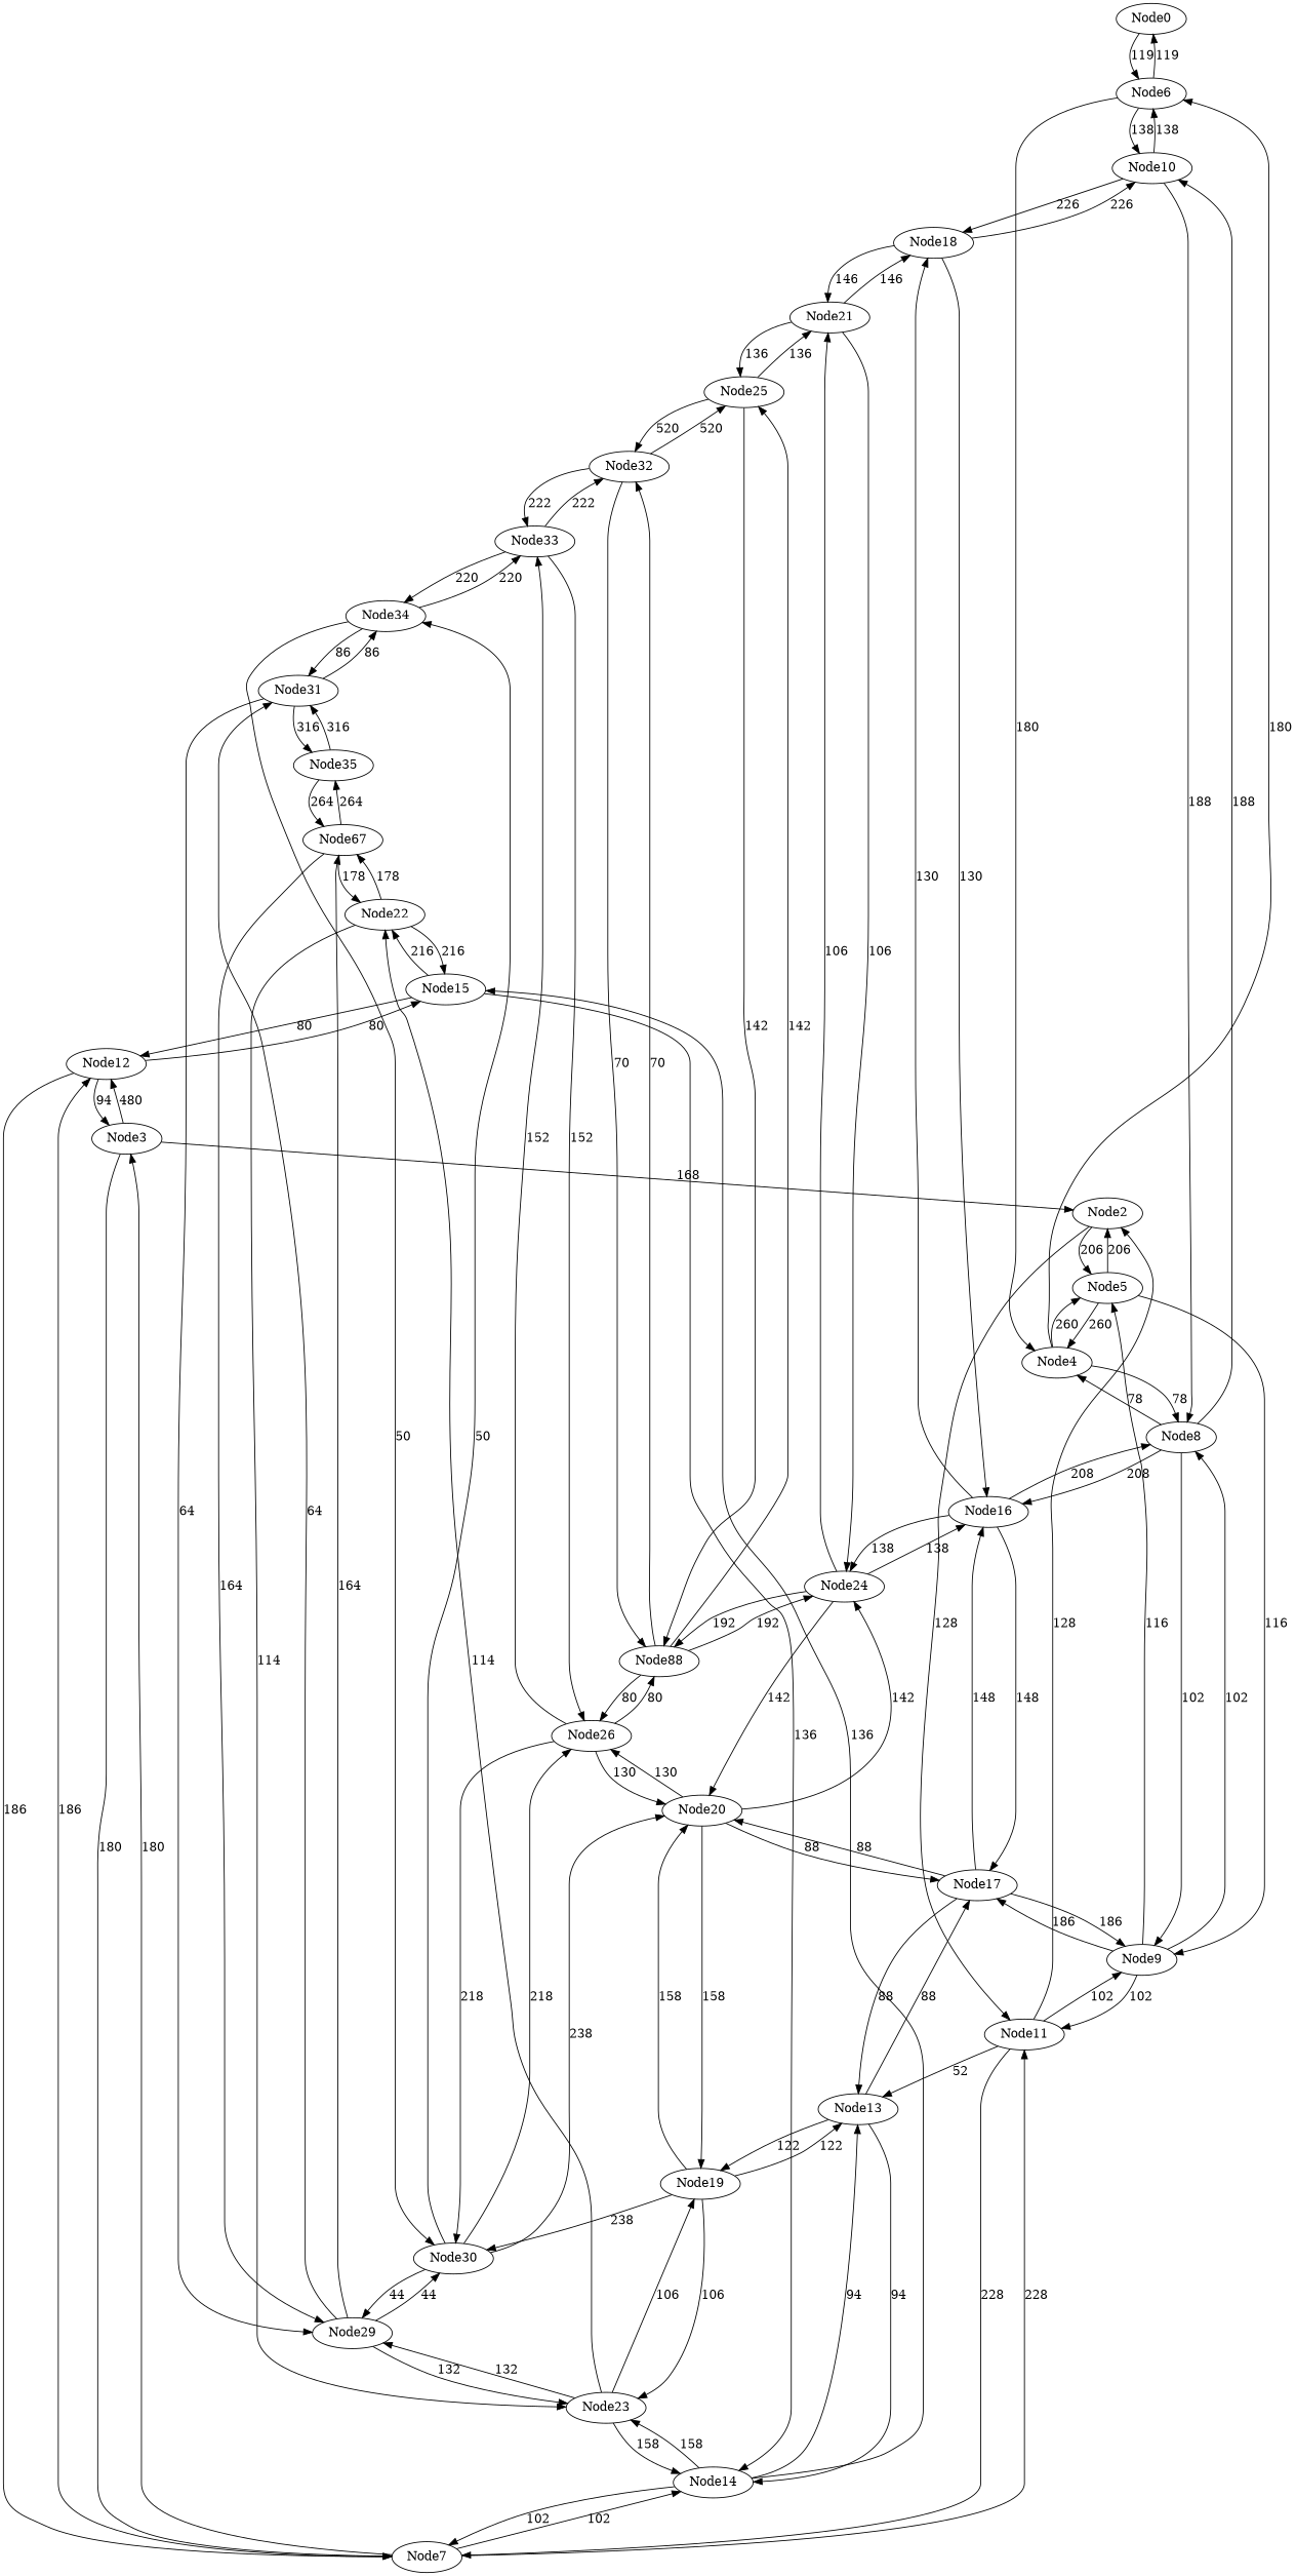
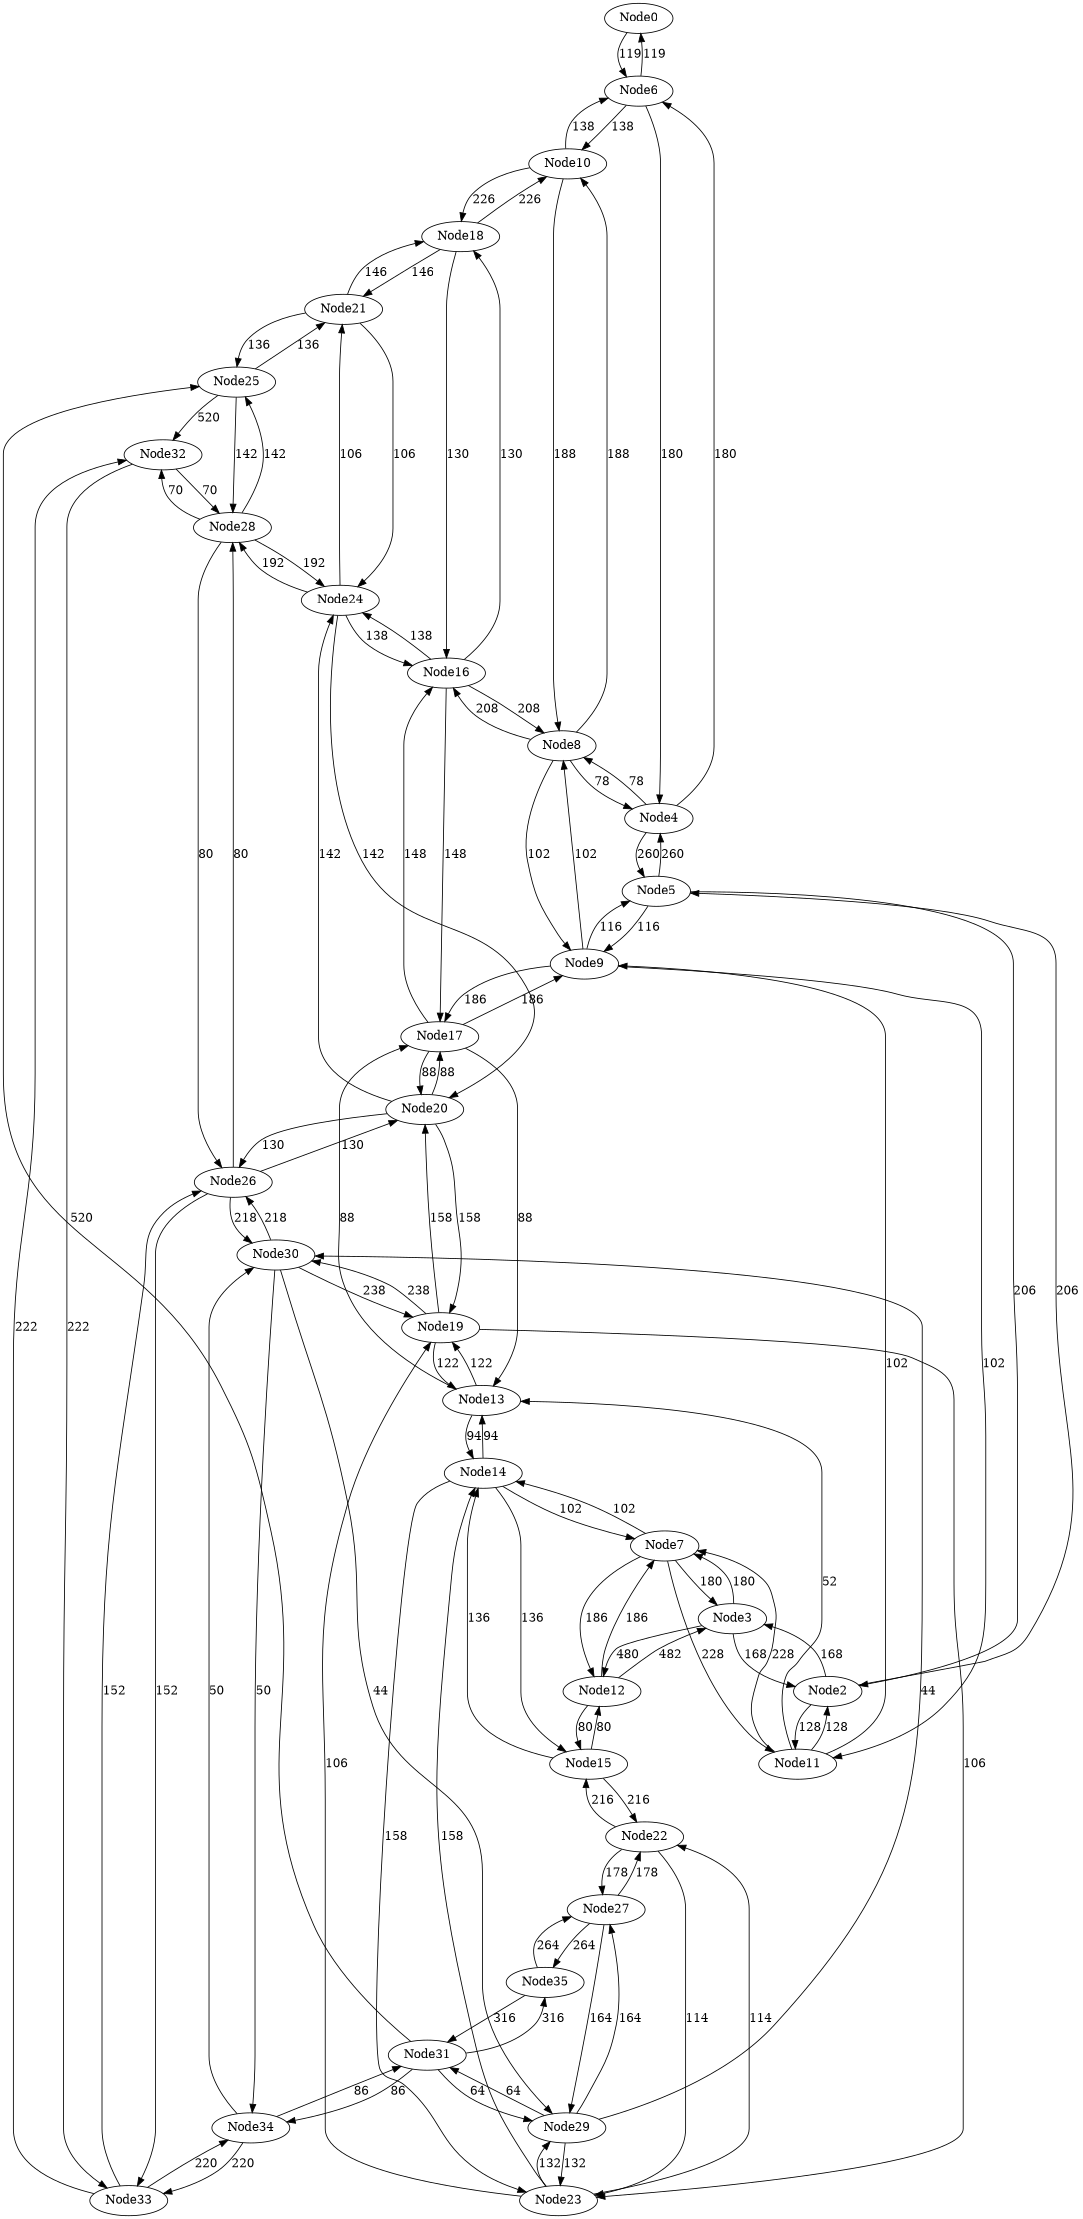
  digraph {
    Node0
    Node6
    Node4
    Node10
    Node5
    Node8
    Node18
    Node2
    Node9
    Node16
    Node21
    Node3
    Node11
    Node17
    Node24
    Node25
    Node12
    Node7
    Node13
    Node20
-   Node28 [label=Node88]
+   Node28
    Node32
    Node15
    Node14
    Node19
    Node26
    Node33
    Node22
    Node23
    Node30
    Node34
-   Node27 [label=Node67]
+   Node27
    Node29
    Node31
    Node35
    Node0 -> Node6 [label=119]
    Node6 -> Node0 [label=119]
    Node6 -> Node4 [label=180]
    Node6 -> Node10 [label=138]
    Node4 -> Node6 [label=180]
    Node4 -> Node5 [label=260]
    Node4 -> Node8 [label=78]
    Node10 -> Node6 [label=138]
    Node10 -> Node8 [label=188]
    Node10 -> Node18 [label=226]
    Node5 -> Node4 [label=260]
    Node5 -> Node2 [label=206]
    Node5 -> Node9 [label=116]
    Node8 -> Node4 [label=78]
    Node8 -> Node10 [label=188]
    Node8 -> Node9 [label=102]
    Node8 -> Node16 [label=208]
    Node18 -> Node10 [label=226]
    Node18 -> Node16 [label=130]
    Node18 -> Node21 [label=146]
    Node2 -> Node5 [label=206]
+   Node2 -> Node3 [label=168]
    Node2 -> Node11 [label=128]
    Node9 -> Node5 [label=116]
    Node9 -> Node8 [label=102]
    Node9 -> Node11 [label=102]
    Node9 -> Node17 [label=186]
    Node16 -> Node8 [label=208]
    Node16 -> Node18 [label=130]
    Node16 -> Node17 [label=148]
    Node16 -> Node24 [label=138]
    Node21 -> Node18 [label=146]
    Node21 -> Node24 [label=106]
    Node21 -> Node25 [label=136]
    Node3 -> Node2 [label=168]
    Node3 -> Node12 [label=480]
    Node3 -> Node7 [label=180]
    Node11 -> Node2 [label=128]
    Node11 -> Node9 [label=102]
    Node11 -> Node7 [label=228]
    Node11 -> Node13 [label=52]
    Node17 -> Node9 [label=186]
    Node17 -> Node16 [label=148]
    Node17 -> Node13 [label=88]
    Node17 -> Node20 [label=88]
    Node24 -> Node16 [label=138]
    Node24 -> Node21 [label=106]
    Node24 -> Node20 [label=142]
    Node24 -> Node28 [label=192]
    Node25 -> Node21 [label=136]
    Node25 -> Node28 [label=142]
    Node25 -> Node32 [label=520]
-   Node12 -> Node3 [label=94]
+   Node12 -> Node3 [label=482]
    Node12 -> Node7 [label=186]
    Node12 -> Node15 [label=80]
    Node7 -> Node3 [label=180]
    Node7 -> Node11 [label=228]
    Node7 -> Node12 [label=186]
    Node7 -> Node14 [label=102]
    Node13 -> Node17 [label=88]
    Node13 -> Node14 [label=94]
    Node13 -> Node19 [label=122]
    Node20 -> Node17 [label=88]
    Node20 -> Node24 [label=142]
    Node20 -> Node19 [label=158]
    Node20 -> Node26 [label=130]
    Node28 -> Node24 [label=192]
    Node28 -> Node25 [label=142]
    Node28 -> Node32 [label=70]
    Node28 -> Node26 [label=80]
-   Node32 -> Node25 [label=520]
+   Node31 -> Node25 [label=520]
    Node32 -> Node28 [label=70]
    Node32 -> Node33 [label=222]
    Node15 -> Node12 [label=80]
    Node15 -> Node14 [label=136]
    Node15 -> Node22 [label=216]
    Node14 -> Node7 [label=102]
    Node14 -> Node13 [label=94]
    Node14 -> Node15 [label=136]
    Node14 -> Node23 [label=158]
    Node19 -> Node13 [label=122]
    Node19 -> Node20 [label=158]
    Node19 -> Node23 [label=106]
    Node19 -> Node30 [label=238]
    Node26 -> Node20 [label=130]
    Node26 -> Node28 [label=80]
    Node26 -> Node33 [label=152]
    Node26 -> Node30 [label=218]
    Node33 -> Node32 [label=222]
    Node33 -> Node26 [label=152]
    Node33 -> Node34 [label=220]
    Node22 -> Node15 [label=216]
    Node22 -> Node23 [label=114]
    Node22 -> Node27 [label=178]
    Node23 -> Node14 [label=158]
    Node23 -> Node19 [label=106]
    Node23 -> Node22 [label=114]
    Node23 -> Node29 [label=132]
-   Node30 -> Node20 [label=238]
+   Node30 -> Node19 [label=238]
    Node30 -> Node26 [label=218]
    Node30 -> Node34 [label=50]
    Node30 -> Node29 [label=44]
    Node34 -> Node33 [label=220]
    Node34 -> Node30 [label=50]
    Node34 -> Node31 [label=86]
    Node27 -> Node22 [label=178]
    Node27 -> Node29 [label=164]
    Node27 -> Node35 [label=264]
    Node29 -> Node23 [label=132]
    Node29 -> Node30 [label=44]
    Node29 -> Node27 [label=164]
    Node29 -> Node31 [label=64]
    Node31 -> Node34 [label=86]
    Node31 -> Node29 [label=64]
    Node31 -> Node35 [label=316]
    Node35 -> Node27 [label=264]
    Node35 -> Node31 [label=316]
  }
